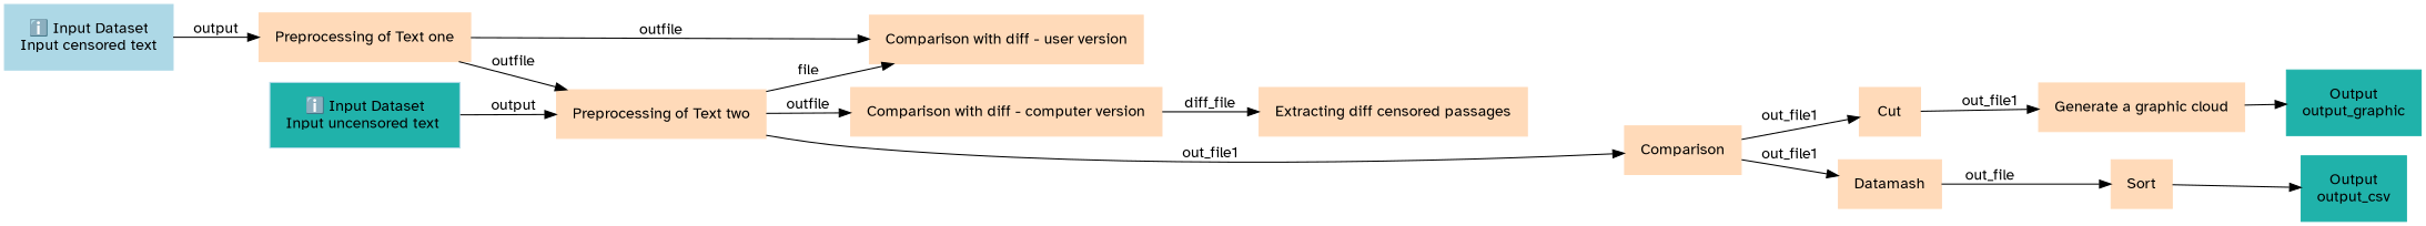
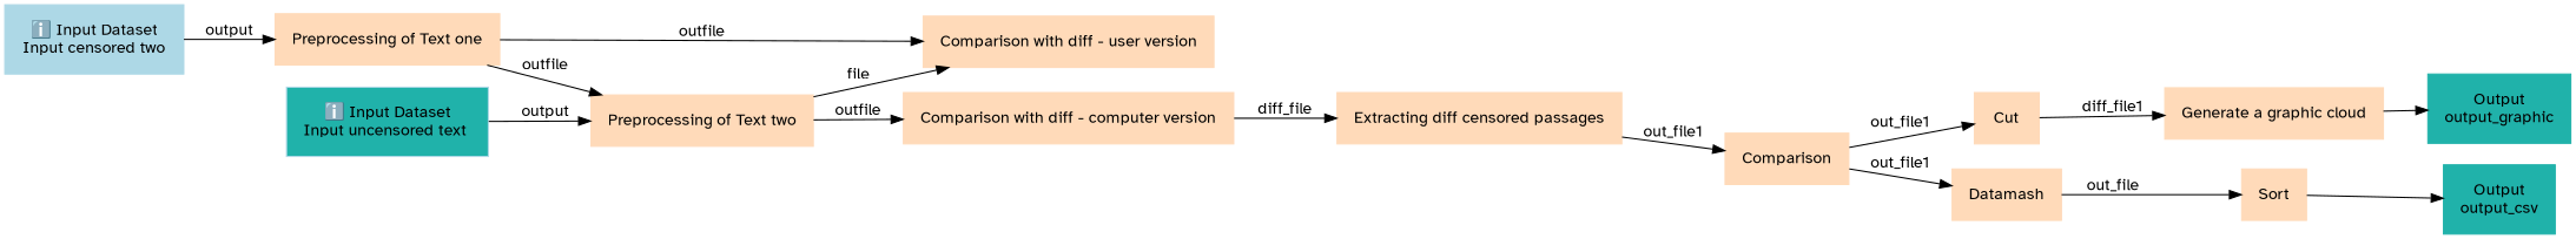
  digraph {
    rankdir=LR
    node [color=peachpuff fontname="Atkinson Hyperlegible" margin="0.2,0.2" shape=box style=filled]
    edge [fontname="Atkinson Hyperlegible"]
-   n1 [color=lightblue label="ℹ️ Input Dataset\nInput censored text"]
+   n1 [color=lightblue label="ℹ️ Input Dataset\nInput censored two"]
    n2 [label="Preprocessing of Text one"]
    n3 [label="Preprocessing of Text two"]
    n4 [label="Comparison with diff - user version"]
    n5 [color=lightblue fillcolor=lightseagreen label="ℹ️ Input Dataset\nInput uncensored text "]
    n6 [label="Comparison with diff - computer version"]
    n7 [label="Extracting diff censored passages"]
    n8 [label=Comparison]
    n9 [label=Cut]
    n10 [label=Datamash]
    n11 [label="Generate a graphic cloud"]
    n12 [label=Sort]
    n13 [color=lightseagreen label="Output\noutput_graphic"]
    n14 [color=lightseagreen label="Output\noutput_csv"]
    n1 -> n2 [label=output]
    n2 -> n3 [label=outfile]
    n2 -> n4 [label=outfile]
    n3 -> n4 [label=file]
    n3 -> n6 [label=outfile]
    n5 -> n3 [label=output]
    n6 -> n7 [label=diff_file]
-   n3 -> n8 [label=out_file1]
+   n7 -> n8 [label=out_file1]
    n8 -> n9 [label=out_file1]
    n8 -> n10 [label=out_file1]
-   n9 -> n11 [label=out_file1]
+   n9 -> n11 [label=diff_file1]
    n10 -> n12 [label=out_file]
    n11 -> n13
    n12 -> n14
  }
